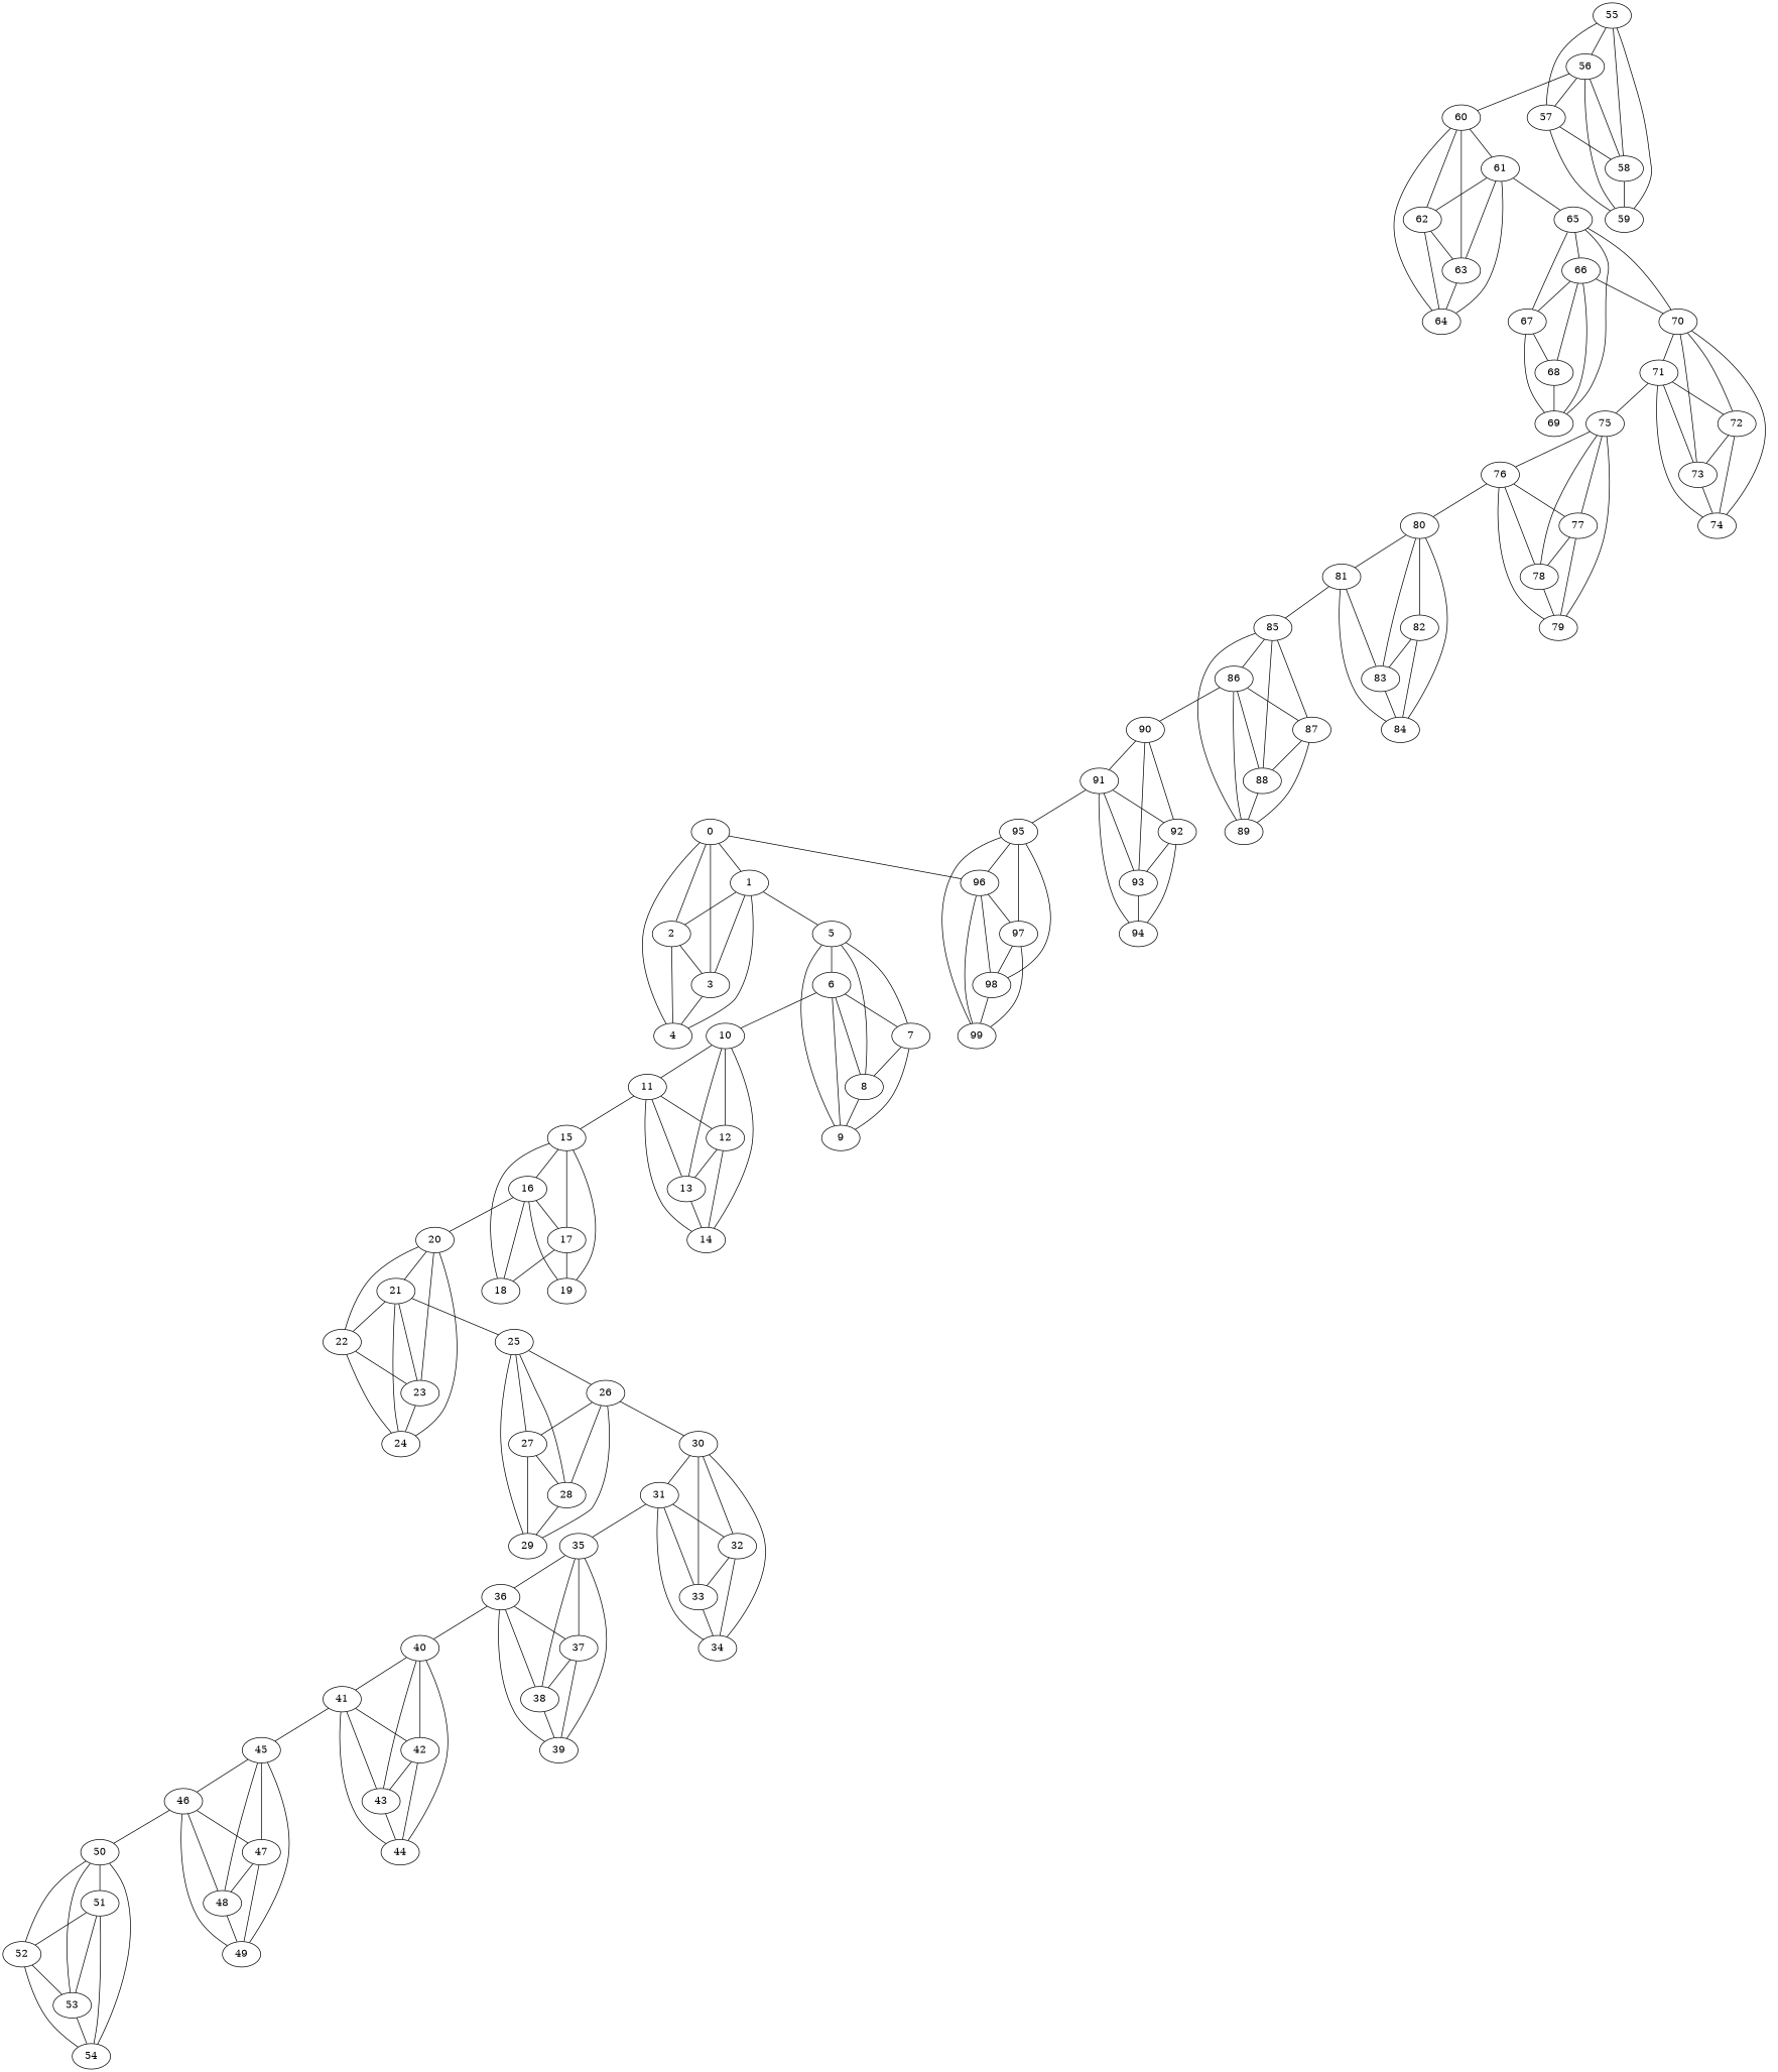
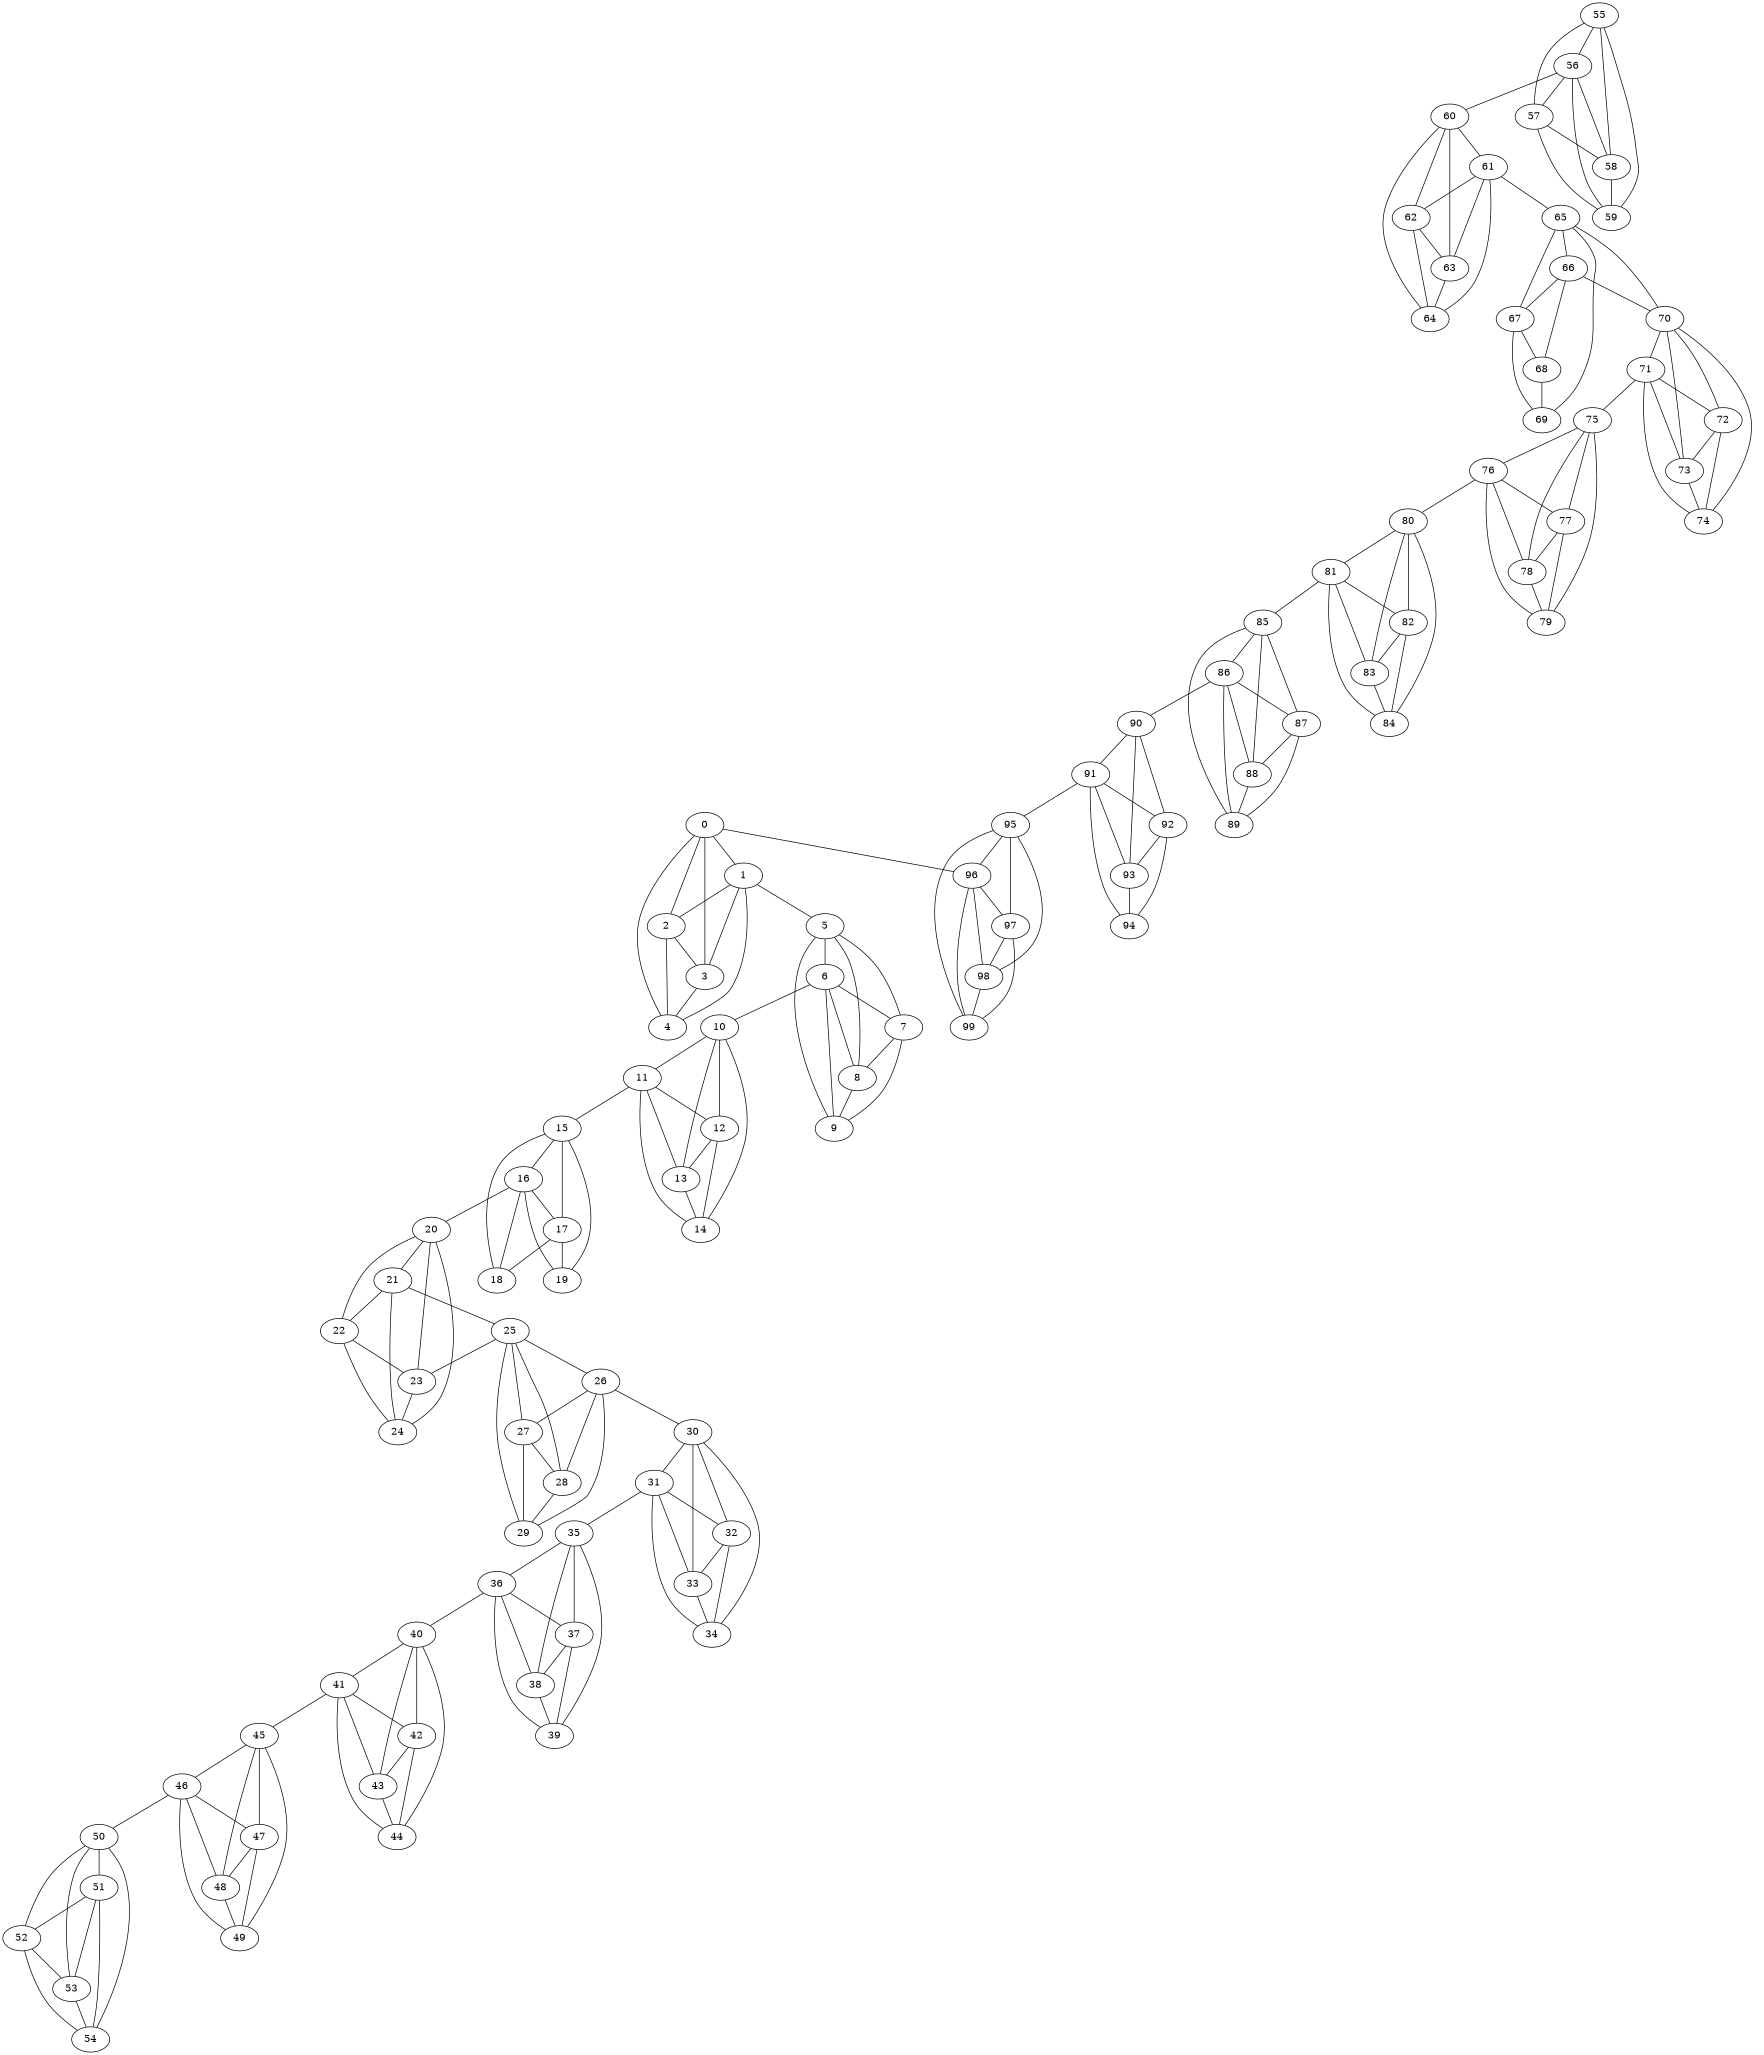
  graph {
    0
    1
    2
    3
    4
    96
    5
    97
    98
    99
    6
    7
    8
    9
    10
    11
    12
    13
    14
    15
    16
    17
    18
    19
    20
    21
    22
    23
    24
    25
    26
    27
    28
    29
    30
    31
    32
    33
    34
    35
    36
    37
    38
    39
    40
    41
    42
    43
    44
    45
    46
    47
    48
    49
    50
    51
    52
    53
    54
    55
    56
    57
    58
    59
    60
    61
    62
    63
    64
    65
    66
    67
    69
    70
    68
    71
    72
    73
    74
    75
    76
    77
    78
    79
    80
    81
    82
    83
    84
    85
    86
    87
    88
    89
    90
    91
    92
    93
    94
    95
    0 -- 1
    0 -- 2
    0 -- 3
    0 -- 4
    0 -- 96
    1 -- 2
    1 -- 3
    1 -- 4
    1 -- 5
    2 -- 3
    2 -- 4
    3 -- 4
    96 -- 97
    96 -- 98
    96 -- 99
    5 -- 6
    5 -- 7
    5 -- 8
    5 -- 9
    97 -- 98
    97 -- 99
    98 -- 99
    6 -- 7
    6 -- 8
    6 -- 9
    6 -- 10
    7 -- 8
    7 -- 9
    8 -- 9
    10 -- 11
    10 -- 12
    10 -- 13
    10 -- 14
    11 -- 12
    11 -- 13
    11 -- 14
    11 -- 15
    12 -- 13
    12 -- 14
    13 -- 14
    15 -- 16
    15 -- 17
    15 -- 18
    15 -- 19
    16 -- 17
    16 -- 18
    16 -- 19
    16 -- 20
    17 -- 18
    17 -- 19
    20 -- 21
    20 -- 22
    20 -- 23
    20 -- 24
    21 -- 22
-   21 -- 23
+   25 -- 23
    21 -- 24
    21 -- 25
    22 -- 23
    22 -- 24
    23 -- 24
    25 -- 26
    25 -- 27
    25 -- 28
    25 -- 29
    26 -- 27
    26 -- 28
    26 -- 29
    26 -- 30
    27 -- 28
    27 -- 29
    28 -- 29
    30 -- 31
    30 -- 32
    30 -- 33
    30 -- 34
    31 -- 32
    31 -- 33
    31 -- 34
    31 -- 35
    32 -- 33
    32 -- 34
    33 -- 34
    35 -- 36
    35 -- 37
    35 -- 38
    35 -- 39
    36 -- 37
    36 -- 38
    36 -- 39
    36 -- 40
    37 -- 38
    37 -- 39
    38 -- 39
    40 -- 41
    40 -- 42
    40 -- 43
    40 -- 44
    41 -- 42
    41 -- 43
    41 -- 44
    41 -- 45
    42 -- 43
    42 -- 44
    43 -- 44
    45 -- 46
    45 -- 47
    45 -- 48
    45 -- 49
    46 -- 47
    46 -- 48
    46 -- 49
    46 -- 50
    47 -- 48
    47 -- 49
    48 -- 49
    50 -- 51
    50 -- 52
    50 -- 53
    50 -- 54
    51 -- 52
    51 -- 53
    51 -- 54
    52 -- 53
    52 -- 54
    53 -- 54
    55 -- 56
    55 -- 57
    55 -- 58
    55 -- 59
    56 -- 57
    56 -- 58
    56 -- 59
    56 -- 60
    57 -- 58
    57 -- 59
    58 -- 59
    60 -- 61
    60 -- 62
    60 -- 63
    60 -- 64
    61 -- 62
    61 -- 63
    61 -- 64
    61 -- 65
    62 -- 63
    62 -- 64
    63 -- 64
    65 -- 66
    65 -- 67
    65 -- 69
    65 -- 70
    66 -- 67
-   66 -- 69
    66 -- 70
    66 -- 68
    67 -- 69
    67 -- 68
    70 -- 71
    70 -- 72
    70 -- 73
    70 -- 74
    68 -- 69
    71 -- 72
    71 -- 73
    71 -- 74
    71 -- 75
    72 -- 73
    72 -- 74
    73 -- 74
    75 -- 76
    75 -- 77
    75 -- 78
    75 -- 79
    76 -- 77
    76 -- 78
    76 -- 79
    76 -- 80
    77 -- 78
    77 -- 79
    78 -- 79
    80 -- 81
    80 -- 82
    80 -- 83
    80 -- 84
+   81 -- 82
    81 -- 83
    81 -- 84
    81 -- 85
    82 -- 83
    82 -- 84
    83 -- 84
    85 -- 86
    85 -- 87
    85 -- 88
    85 -- 89
    86 -- 87
    86 -- 88
    86 -- 89
    86 -- 90
    87 -- 88
    87 -- 89
    88 -- 89
    90 -- 91
    90 -- 92
    90 -- 93
    91 -- 92
    91 -- 93
    91 -- 94
    91 -- 95
    92 -- 93
    92 -- 94
    93 -- 94
    95 -- 96
    95 -- 97
    95 -- 98
    95 -- 99
  }
